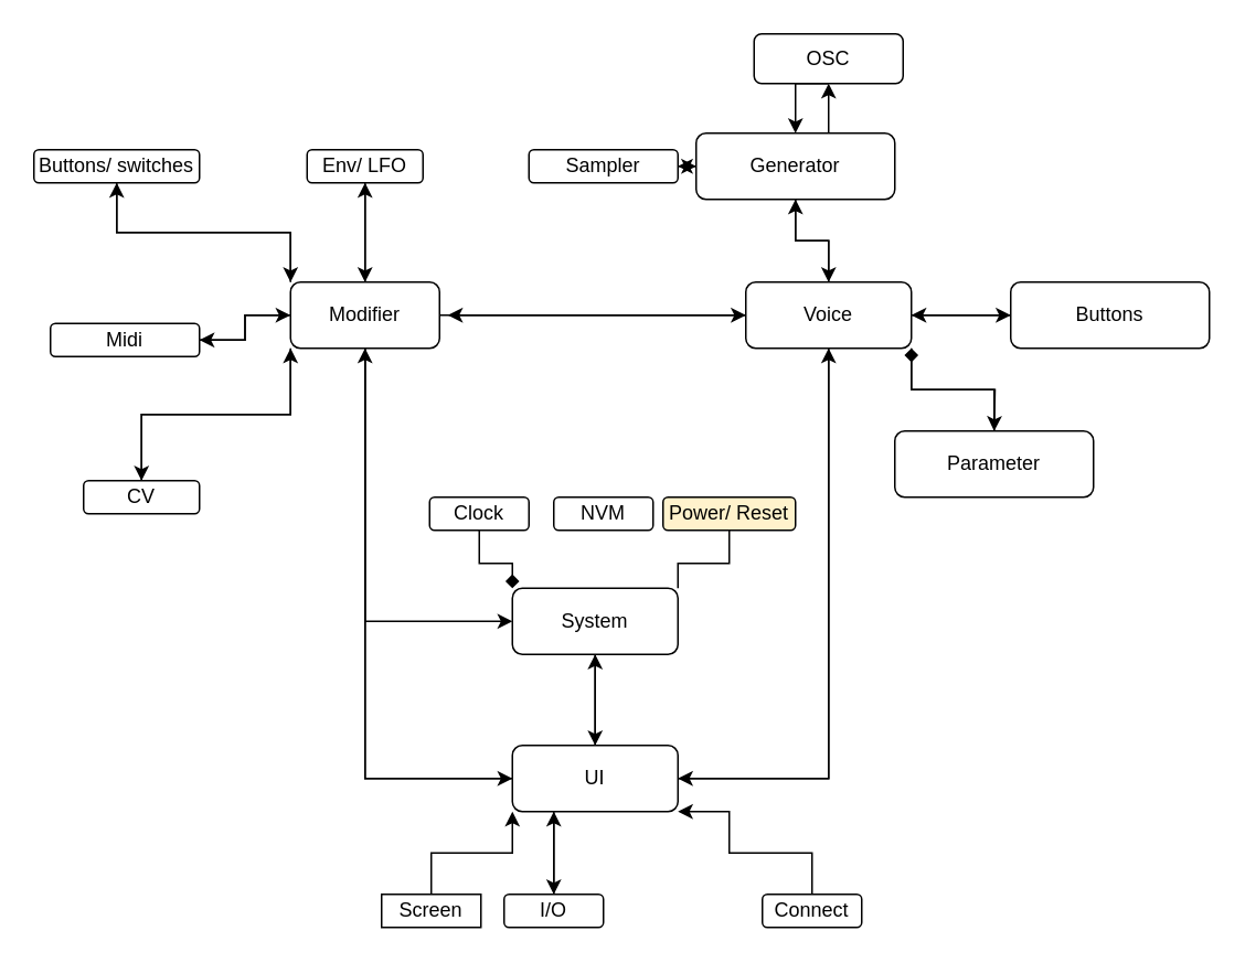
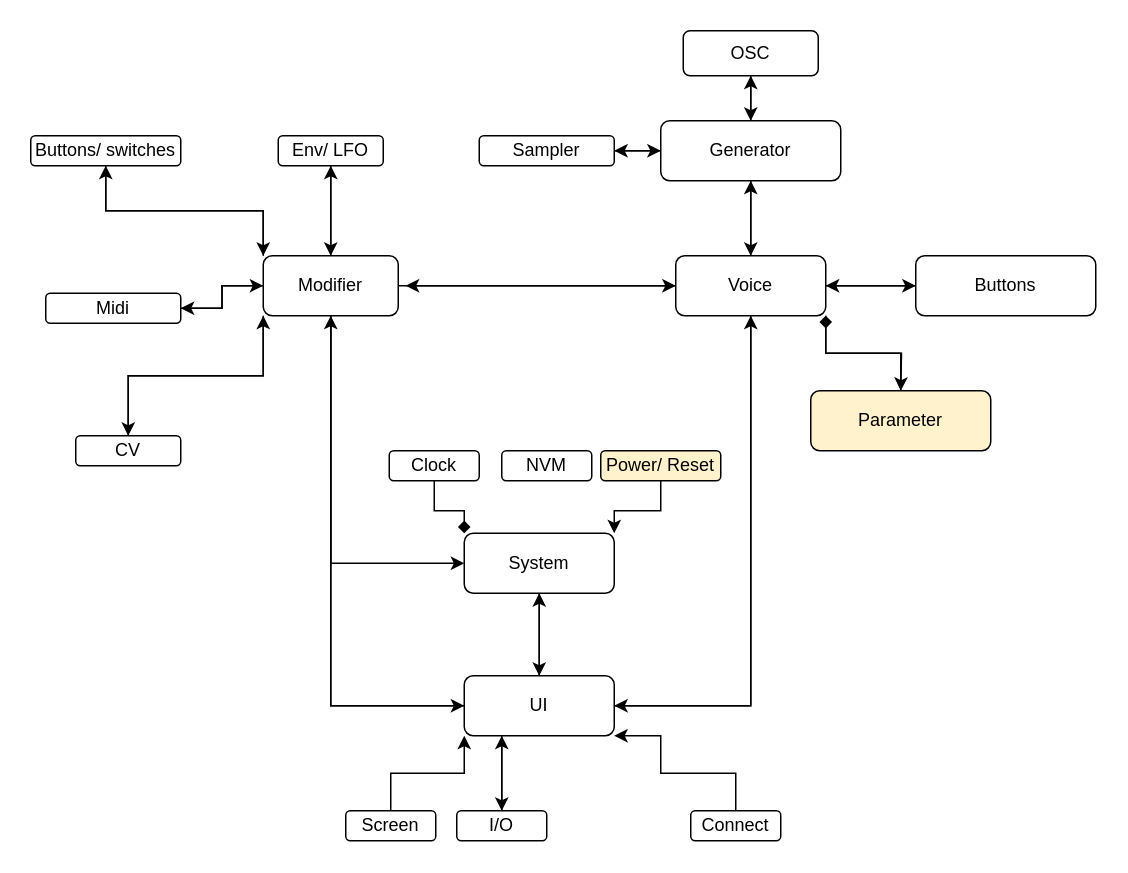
  <mxCell id="0" />
  <mxCell id="1" parent="0" />
  <mxCell id="2" style="edgeStyle=orthogonalEdgeStyle;rounded=0;orthogonalLoop=1;jettySize=auto;html=1;exitX=1;exitY=0.5;exitDx=0;exitDy=0;" parent="1" source="7" edge="1"><mxGeometry relative="1" as="geometry"><mxPoint x="610" y="190" as="targetPoint" /></mxGeometry></mxCell>
  <mxCell id="3" style="edgeStyle=orthogonalEdgeStyle;rounded=0;orthogonalLoop=1;jettySize=auto;html=1;exitX=0.5;exitY=0;exitDx=0;exitDy=0;entryX=0.5;entryY=1;entryDx=0;entryDy=0;" parent="1" source="7" target="11" edge="1"><mxGeometry relative="1" as="geometry" /></mxCell>
  <mxCell id="4" style="edgeStyle=orthogonalEdgeStyle;rounded=0;orthogonalLoop=1;jettySize=auto;html=1;exitX=0.5;exitY=1;exitDx=0;exitDy=0;entryX=1;entryY=0.5;entryDx=0;entryDy=0;" edge="1" parent="1" source="7" target="40"><mxGeometry relative="1" as="geometry" /></mxCell>
  <mxCell id="5" style="edgeStyle=orthogonalEdgeStyle;rounded=0;orthogonalLoop=1;jettySize=auto;html=1;exitX=1;exitY=1;exitDx=0;exitDy=0;" edge="1" parent="1" source="7"><mxGeometry relative="1" as="geometry"><mxPoint x="600" y="260" as="targetPoint" /></mxGeometry></mxCell>
  <mxCell id="6" style="edgeStyle=orthogonalEdgeStyle;rounded=0;orthogonalLoop=1;jettySize=auto;html=1;exitX=0;exitY=0.5;exitDx=0;exitDy=0;" edge="1" parent="1" source="7"><mxGeometry relative="1" as="geometry"><mxPoint x="270" y="190" as="targetPoint" /></mxGeometry></mxCell>
  <mxCell id="7" value="Voice" style="rounded=1;whiteSpace=wrap;html=1;" parent="1" vertex="1"><mxGeometry x="450" y="170" width="100" height="40" as="geometry" /></mxCell>
  <mxCell id="8" style="edgeStyle=orthogonalEdgeStyle;rounded=0;orthogonalLoop=1;jettySize=auto;html=1;exitX=0.5;exitY=1;exitDx=0;exitDy=0;entryX=0.5;entryY=0;entryDx=0;entryDy=0;" parent="1" source="11" target="7" edge="1"><mxGeometry relative="1" as="geometry" /></mxCell>
  <mxCell id="9" style="edgeStyle=orthogonalEdgeStyle;rounded=0;orthogonalLoop=1;jettySize=auto;html=1;exitX=0;exitY=0.5;exitDx=0;exitDy=0;entryX=1;entryY=0.5;entryDx=0;entryDy=0;" edge="1" parent="1" source="11" target="33"><mxGeometry relative="1" as="geometry" /></mxCell>
  <mxCell id="10" style="edgeStyle=orthogonalEdgeStyle;rounded=0;orthogonalLoop=1;jettySize=auto;html=1;exitX=0.5;exitY=0;exitDx=0;exitDy=0;entryX=0.5;entryY=1;entryDx=0;entryDy=0;" edge="1" parent="1" source="11" target="44"><mxGeometry relative="1" as="geometry" /></mxCell>
- <mxCell id="11" value="Generator" style="rounded=1;whiteSpace=wrap;html=1;" parent="1" vertex="1"><mxGeometry x="420" y="80" width="120" height="40" as="geometry" /></mxCell>
+ <mxCell id="11" value="Generator" style="rounded=1;whiteSpace=wrap;html=1;" parent="1" vertex="1"><mxGeometry x="440" y="80" width="120" height="40" as="geometry" /></mxCell>
  <mxCell id="12" style="edgeStyle=orthogonalEdgeStyle;rounded=0;orthogonalLoop=1;jettySize=auto;html=1;exitX=0;exitY=0.5;exitDx=0;exitDy=0;entryX=1;entryY=0.5;entryDx=0;entryDy=0;" parent="1" source="13" target="7" edge="1"><mxGeometry relative="1" as="geometry" /></mxCell>
  <mxCell id="13" value="Buttons" style="rounded=1;whiteSpace=wrap;html=1;" parent="1" vertex="1"><mxGeometry x="610" y="170" width="120" height="40" as="geometry" /></mxCell>
  <mxCell id="14" style="edgeStyle=orthogonalEdgeStyle;rounded=0;orthogonalLoop=1;jettySize=auto;html=1;exitX=0;exitY=1;exitDx=0;exitDy=0;entryX=0.5;entryY=0;entryDx=0;entryDy=0;" parent="1" source="21" target="27" edge="1"><mxGeometry relative="1" as="geometry" /></mxCell>
  <mxCell id="15" style="edgeStyle=orthogonalEdgeStyle;rounded=0;orthogonalLoop=1;jettySize=auto;html=1;exitX=0;exitY=0.5;exitDx=0;exitDy=0;entryX=1;entryY=0.5;entryDx=0;entryDy=0;" parent="1" source="21" target="25" edge="1"><mxGeometry relative="1" as="geometry" /></mxCell>
  <mxCell id="16" style="edgeStyle=orthogonalEdgeStyle;rounded=0;orthogonalLoop=1;jettySize=auto;html=1;exitX=0.5;exitY=0;exitDx=0;exitDy=0;entryX=0.5;entryY=1;entryDx=0;entryDy=0;" parent="1" source="21" target="23" edge="1"><mxGeometry relative="1" as="geometry" /></mxCell>
  <mxCell id="17" style="edgeStyle=orthogonalEdgeStyle;rounded=0;orthogonalLoop=1;jettySize=auto;html=1;exitX=0;exitY=0;exitDx=0;exitDy=0;entryX=0.5;entryY=1;entryDx=0;entryDy=0;" parent="1" source="21" target="31" edge="1"><mxGeometry relative="1" as="geometry" /></mxCell>
  <mxCell id="18" style="edgeStyle=orthogonalEdgeStyle;rounded=0;orthogonalLoop=1;jettySize=auto;html=1;exitX=0.5;exitY=1;exitDx=0;exitDy=0;entryX=0;entryY=0.5;entryDx=0;entryDy=0;" edge="1" parent="1" source="21" target="40"><mxGeometry relative="1" as="geometry" /></mxCell>
  <mxCell id="19" style="edgeStyle=orthogonalEdgeStyle;rounded=0;orthogonalLoop=1;jettySize=auto;html=1;exitX=1;exitY=0.5;exitDx=0;exitDy=0;entryX=0;entryY=0.5;entryDx=0;entryDy=0;" edge="1" parent="1" source="21" target="7"><mxGeometry relative="1" as="geometry" /></mxCell>
  <mxCell id="20" style="edgeStyle=orthogonalEdgeStyle;rounded=0;orthogonalLoop=1;jettySize=auto;html=1;exitX=0.5;exitY=1;exitDx=0;exitDy=0;entryX=0;entryY=0.5;entryDx=0;entryDy=0;" edge="1" parent="1" source="21" target="35"><mxGeometry relative="1" as="geometry" /></mxCell>
  <mxCell id="21" value="Modifier" style="rounded=1;whiteSpace=wrap;html=1;" parent="1" vertex="1"><mxGeometry x="175" y="170" width="90" height="40" as="geometry" /></mxCell>
  <mxCell id="22" style="edgeStyle=orthogonalEdgeStyle;rounded=0;orthogonalLoop=1;jettySize=auto;html=1;exitX=0.5;exitY=1;exitDx=0;exitDy=0;entryX=0.5;entryY=0;entryDx=0;entryDy=0;" parent="1" source="23" target="21" edge="1"><mxGeometry relative="1" as="geometry" /></mxCell>
  <mxCell id="23" value="Env/ LFO" style="rounded=1;whiteSpace=wrap;html=1;" parent="1" vertex="1"><mxGeometry x="185" y="90" width="70" height="20" as="geometry" /></mxCell>
  <mxCell id="24" style="edgeStyle=orthogonalEdgeStyle;rounded=0;orthogonalLoop=1;jettySize=auto;html=1;exitX=1;exitY=0.5;exitDx=0;exitDy=0;entryX=0;entryY=0.5;entryDx=0;entryDy=0;" parent="1" source="25" target="21" edge="1"><mxGeometry relative="1" as="geometry" /></mxCell>
  <mxCell id="25" value="Midi" style="rounded=1;whiteSpace=wrap;html=1;" parent="1" vertex="1"><mxGeometry x="30" y="195" width="90" height="20" as="geometry" /></mxCell>
  <mxCell id="26" style="edgeStyle=orthogonalEdgeStyle;rounded=0;orthogonalLoop=1;jettySize=auto;html=1;exitX=0.5;exitY=0;exitDx=0;exitDy=0;entryX=0;entryY=1;entryDx=0;entryDy=0;" parent="1" source="27" target="21" edge="1"><mxGeometry relative="1" as="geometry" /></mxCell>
  <mxCell id="27" value="CV" style="rounded=1;whiteSpace=wrap;html=1;" parent="1" vertex="1"><mxGeometry x="50" y="290" width="70" height="20" as="geometry" /></mxCell>
  <mxCell id="28" style="edgeStyle=orthogonalEdgeStyle;rounded=0;orthogonalLoop=1;jettySize=auto;html=1;exitX=0.5;exitY=0;exitDx=0;exitDy=0;entryX=0.25;entryY=1;entryDx=0;entryDy=0;" edge="1" parent="1" source="29" target="40"><mxGeometry relative="1" as="geometry" /></mxCell>
  <mxCell id="29" value="I/O" style="rounded=1;whiteSpace=wrap;html=1;" parent="1" vertex="1"><mxGeometry x="304" y="540" width="60" height="20" as="geometry" /></mxCell>
  <mxCell id="30" style="edgeStyle=orthogonalEdgeStyle;rounded=0;orthogonalLoop=1;jettySize=auto;html=1;exitX=0.5;exitY=1;exitDx=0;exitDy=0;entryX=0;entryY=0;entryDx=0;entryDy=0;" parent="1" source="31" target="21" edge="1"><mxGeometry relative="1" as="geometry" /></mxCell>
  <mxCell id="31" value="Buttons/ switches" style="rounded=1;whiteSpace=wrap;html=1;" parent="1" vertex="1"><mxGeometry x="20" y="90" width="100" height="20" as="geometry" /></mxCell>
  <mxCell id="32" style="edgeStyle=orthogonalEdgeStyle;rounded=0;orthogonalLoop=1;jettySize=auto;html=1;exitX=1;exitY=0.5;exitDx=0;exitDy=0;entryX=0;entryY=0.5;entryDx=0;entryDy=0;" edge="1" parent="1" source="33" target="11"><mxGeometry relative="1" as="geometry" /></mxCell>
  <mxCell id="33" value="Sampler" style="rounded=1;whiteSpace=wrap;html=1;" vertex="1" parent="1"><mxGeometry x="319" y="90" width="90" height="20" as="geometry" /></mxCell>
  <mxCell id="34" style="edgeStyle=orthogonalEdgeStyle;rounded=0;orthogonalLoop=1;jettySize=auto;html=1;exitX=0.5;exitY=1;exitDx=0;exitDy=0;" edge="1" parent="1" source="35"><mxGeometry relative="1" as="geometry"><mxPoint x="359" y="450" as="targetPoint" /></mxGeometry></mxCell>
  <mxCell id="35" value="System" style="rounded=1;whiteSpace=wrap;html=1;" vertex="1" parent="1"><mxGeometry x="309" y="355" width="100" height="40" as="geometry" /></mxCell>
  <mxCell id="36" style="edgeStyle=orthogonalEdgeStyle;rounded=0;orthogonalLoop=1;jettySize=auto;html=1;exitX=1;exitY=0.5;exitDx=0;exitDy=0;entryX=0.5;entryY=1;entryDx=0;entryDy=0;" edge="1" parent="1" source="40" target="7"><mxGeometry relative="1" as="geometry" /></mxCell>
  <mxCell id="37" style="edgeStyle=orthogonalEdgeStyle;rounded=0;orthogonalLoop=1;jettySize=auto;html=1;exitX=0.25;exitY=1;exitDx=0;exitDy=0;entryX=0.5;entryY=0;entryDx=0;entryDy=0;" edge="1" parent="1" source="40" target="29"><mxGeometry relative="1" as="geometry" /></mxCell>
  <mxCell id="38" style="edgeStyle=orthogonalEdgeStyle;rounded=0;orthogonalLoop=1;jettySize=auto;html=1;exitX=0.5;exitY=0;exitDx=0;exitDy=0;" edge="1" parent="1" source="40" target="35"><mxGeometry relative="1" as="geometry" /></mxCell>
  <mxCell id="39" style="edgeStyle=orthogonalEdgeStyle;rounded=0;orthogonalLoop=1;jettySize=auto;html=1;exitX=0;exitY=0.5;exitDx=0;exitDy=0;entryX=0.5;entryY=1;entryDx=0;entryDy=0;" edge="1" parent="1" source="40" target="21"><mxGeometry relative="1" as="geometry" /></mxCell>
  <mxCell id="40" value="UI" style="rounded=1;whiteSpace=wrap;html=1;" vertex="1" parent="1"><mxGeometry x="309" y="450" width="100" height="40" as="geometry" /></mxCell>
  <mxCell id="41" style="edgeStyle=orthogonalEdgeStyle;rounded=0;orthogonalLoop=1;jettySize=auto;html=1;exitX=0.5;exitY=0;exitDx=0;exitDy=0;entryX=1;entryY=1;entryDx=0;entryDy=0;endArrow=diamond;" edge="1" parent="1" source="42" target="7"><mxGeometry relative="1" as="geometry" /></mxCell>
- <mxCell id="42" value="Parameter" style="rounded=1;whiteSpace=wrap;html=1;" vertex="1" parent="1"><mxGeometry x="540" y="260" width="120" height="40" as="geometry" /></mxCell>
+ <mxCell id="42" value="Parameter" style="rounded=1;whiteSpace=wrap;html=1;fillColor=#fff2cc;" vertex="1" parent="1"><mxGeometry x="540" y="260" width="120" height="40" as="geometry" /></mxCell>
  <mxCell id="43" style="edgeStyle=orthogonalEdgeStyle;rounded=0;orthogonalLoop=1;jettySize=auto;html=1;exitX=0.5;exitY=1;exitDx=0;exitDy=0;entryX=0.5;entryY=0;entryDx=0;entryDy=0;" edge="1" parent="1" source="44" target="11"><mxGeometry relative="1" as="geometry" /></mxCell>
  <mxCell id="44" value="OSC" style="rounded=1;whiteSpace=wrap;html=1;" vertex="1" parent="1"><mxGeometry x="455" y="20" width="90" height="30" as="geometry" /></mxCell>
  <mxCell id="45" style="edgeStyle=orthogonalEdgeStyle;rounded=0;orthogonalLoop=1;jettySize=auto;html=1;exitX=0.5;exitY=0;exitDx=0;exitDy=0;entryX=0;entryY=1;entryDx=0;entryDy=0;" edge="1" parent="1" source="46" target="40"><mxGeometry relative="1" as="geometry" /></mxCell>
- <mxCell id="46" value="Screen" style="whiteSpace=wrap;html=1;rounded=0;" vertex="1" parent="1"><mxGeometry x="230" y="540" width="60" height="20" as="geometry" /></mxCell>
+ <mxCell id="46" value="Screen" style="rounded=1;whiteSpace=wrap;html=1;" vertex="1" parent="1"><mxGeometry x="230" y="540" width="60" height="20" as="geometry" /></mxCell>
  <mxCell id="47" style="edgeStyle=orthogonalEdgeStyle;rounded=0;orthogonalLoop=1;jettySize=auto;html=1;exitX=0.5;exitY=0;exitDx=0;exitDy=0;entryX=1;entryY=1;entryDx=0;entryDy=0;" edge="1" parent="1" source="48" target="40"><mxGeometry relative="1" as="geometry"><Array as="points"><mxPoint x="490" y="515" /><mxPoint x="440" y="515" /><mxPoint x="440" y="490" /></Array></mxGeometry></mxCell>
  <mxCell id="48" value="Connect" style="rounded=1;whiteSpace=wrap;html=1;" vertex="1" parent="1"><mxGeometry x="460" y="540" width="60" height="20" as="geometry" /></mxCell>
  <mxCell id="49" style="edgeStyle=orthogonalEdgeStyle;rounded=0;orthogonalLoop=1;jettySize=auto;html=1;exitX=0.5;exitY=1;exitDx=0;exitDy=0;entryX=0;entryY=0;entryDx=0;entryDy=0;endArrow=diamond;" edge="1" parent="1" source="50" target="35"><mxGeometry relative="1" as="geometry" /></mxCell>
  <mxCell id="50" value="Clock" style="rounded=1;whiteSpace=wrap;html=1;" vertex="1" parent="1"><mxGeometry x="259" y="300" width="60" height="20" as="geometry" /></mxCell>
  <mxCell id="51" value="NVM" style="rounded=1;whiteSpace=wrap;html=1;" vertex="1" parent="1"><mxGeometry x="334" y="300" width="60" height="20" as="geometry" /></mxCell>
- <mxCell id="52" style="edgeStyle=orthogonalEdgeStyle;rounded=0;orthogonalLoop=1;jettySize=auto;html=1;exitX=0.5;exitY=1;exitDx=0;exitDy=0;entryX=1;entryY=0;entryDx=0;entryDy=0;endArrow=none;" edge="1" parent="1" source="53" target="35"><mxGeometry relative="1" as="geometry" /></mxCell>
+ <mxCell id="52" style="edgeStyle=orthogonalEdgeStyle;rounded=0;orthogonalLoop=1;jettySize=auto;html=1;exitX=0.5;exitY=1;exitDx=0;exitDy=0;entryX=1;entryY=0;entryDx=0;entryDy=0;" edge="1" parent="1" source="53" target="35"><mxGeometry relative="1" as="geometry" /></mxCell>
  <mxCell id="53" value="Power/ Reset" style="rounded=1;whiteSpace=wrap;html=1;fillColor=#fff2cc;" vertex="1" parent="1"><mxGeometry x="400" y="300" width="80" height="20" as="geometry" /></mxCell>
